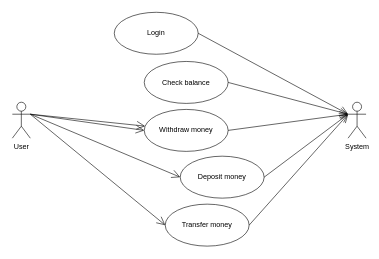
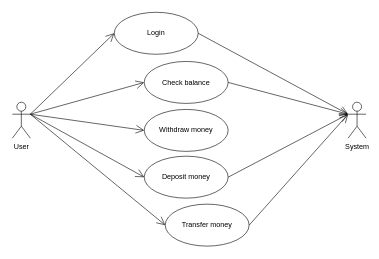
  <mxCell id="0" />
  <mxCell id="1" parent="0" />
  <mxCell id="2" value="User" style="shape=umlActor;verticalLabelPosition=bottom;verticalAlign=top;html=1;" vertex="1" parent="1"><mxGeometry x="20" y="170" width="30" height="60" as="geometry" /></mxCell>
  <mxCell id="3" value="System" style="shape=umlActor;verticalLabelPosition=bottom;verticalAlign=top;html=1;" vertex="1" parent="1"><mxGeometry x="580" y="170" width="30" height="60" as="geometry" /></mxCell>
  <mxCell id="4" value="Login" style="ellipse;whiteSpace=wrap;html=1;" vertex="1" parent="1"><mxGeometry x="190" y="20" width="140" height="70" as="geometry" /></mxCell>
  <mxCell id="5" value="Check balance" style="ellipse;whiteSpace=wrap;html=1;" vertex="1" parent="1"><mxGeometry x="240" y="102" width="140" height="70" as="geometry" /></mxCell>
  <mxCell id="6" value="Withdraw money" style="ellipse;whiteSpace=wrap;html=1;" vertex="1" parent="1"><mxGeometry x="240" y="182" width="140" height="70" as="geometry" /></mxCell>
- <mxCell id="7" value="Deposit money" style="ellipse;whiteSpace=wrap;html=1;" vertex="1" parent="1"><mxGeometry x="300" y="260" width="140" height="70" as="geometry" /></mxCell>
+ <mxCell id="7" value="Deposit money" style="ellipse;whiteSpace=wrap;html=1;" vertex="1" parent="1"><mxGeometry x="240" y="260" width="140" height="70" as="geometry" /></mxCell>
  <mxCell id="8" value="Transfer money" style="ellipse;whiteSpace=wrap;html=1;" vertex="1" parent="1"><mxGeometry x="275" y="340" width="140" height="70" as="geometry" /></mxCell>
- <mxCell id="10" value="" style="endArrow=open;endFill=1;endSize=12;html=1;rounded=0;exitX=1;exitY=0.333;exitDx=0;exitDy=0;exitPerimeter=0;" edge="1" parent="1" source="2" target="6"><mxGeometry width="160" relative="1" as="geometry"><mxPoint x="60" y="200" as="sourcePoint" /><mxPoint x="250" y="65" as="targetPoint" /></mxGeometry></mxCell>
+ <mxCell id="9" value="" style="endArrow=open;endFill=1;endSize=12;html=1;rounded=0;entryX=0;entryY=0.5;entryDx=0;entryDy=0;exitX=1;exitY=0.333;exitDx=0;exitDy=0;exitPerimeter=0;" edge="1" parent="1" source="2" target="4"><mxGeometry width="160" relative="1" as="geometry"><mxPoint x="60" y="200" as="sourcePoint" /><mxPoint x="190" y="40" as="targetPoint" /></mxGeometry></mxCell>
+ <mxCell id="10" value="" style="endArrow=open;endFill=1;endSize=12;html=1;rounded=0;entryX=0;entryY=0.5;entryDx=0;entryDy=0;exitX=1;exitY=0.333;exitDx=0;exitDy=0;exitPerimeter=0;" edge="1" parent="1" source="2" target="5"><mxGeometry width="160" relative="1" as="geometry"><mxPoint x="60" y="200" as="sourcePoint" /><mxPoint x="250" y="65" as="targetPoint" /></mxGeometry></mxCell>
  <mxCell id="11" value="" style="endArrow=open;endFill=1;endSize=12;html=1;rounded=0;entryX=0;entryY=0.5;entryDx=0;entryDy=0;" edge="1" parent="1" target="6"><mxGeometry width="160" relative="1" as="geometry"><mxPoint x="50" y="190" as="sourcePoint" /><mxPoint x="250" y="147" as="targetPoint" /></mxGeometry></mxCell>
  <mxCell id="12" value="" style="endArrow=open;endFill=1;endSize=12;html=1;rounded=0;entryX=0;entryY=0.5;entryDx=0;entryDy=0;" edge="1" parent="1" target="7"><mxGeometry width="160" relative="1" as="geometry"><mxPoint x="50" y="190" as="sourcePoint" /><mxPoint x="250" y="227" as="targetPoint" /></mxGeometry></mxCell>
  <mxCell id="13" value="" style="endArrow=open;endFill=1;endSize=12;html=1;rounded=0;entryX=0;entryY=0.5;entryDx=0;entryDy=0;" edge="1" parent="1" target="8"><mxGeometry width="160" relative="1" as="geometry"><mxPoint x="50" y="190" as="sourcePoint" /><mxPoint x="250" y="305" as="targetPoint" /></mxGeometry></mxCell>
- <mxCell id="14" value="" style="endArrow=open;endFill=1;endSize=12;html=1;rounded=0;entryX=0;entryY=0.333;entryDx=0;entryDy=0;entryPerimeter=0;exitX=1;exitY=0.5;exitDx=0;exitDy=0;" edge="1" parent="1" source="6" target="3"><mxGeometry width="160" relative="1" as="geometry"><mxPoint x="60" y="200" as="sourcePoint" /><mxPoint x="250" y="385" as="targetPoint" /></mxGeometry></mxCell>
  <mxCell id="15" value="" style="endArrow=open;endFill=1;endSize=12;html=1;rounded=0;exitX=1;exitY=0.5;exitDx=0;exitDy=0;" edge="1" parent="1" source="5"><mxGeometry width="160" relative="1" as="geometry"><mxPoint x="390" y="227" as="sourcePoint" /><mxPoint x="580" y="190" as="targetPoint" /></mxGeometry></mxCell>
  <mxCell id="16" value="" style="endArrow=open;endFill=1;endSize=12;html=1;rounded=0;exitX=1;exitY=0.5;exitDx=0;exitDy=0;" edge="1" parent="1" source="4"><mxGeometry width="160" relative="1" as="geometry"><mxPoint x="390" y="147" as="sourcePoint" /><mxPoint x="580" y="190" as="targetPoint" /></mxGeometry></mxCell>
  <mxCell id="17" value="" style="endArrow=open;endFill=1;endSize=12;html=1;rounded=0;exitX=1;exitY=0.5;exitDx=0;exitDy=0;" edge="1" parent="1" source="7"><mxGeometry width="160" relative="1" as="geometry"><mxPoint x="390" y="65" as="sourcePoint" /><mxPoint x="580" y="190" as="targetPoint" /></mxGeometry></mxCell>
  <mxCell id="18" value="" style="endArrow=open;endFill=1;endSize=12;html=1;rounded=0;exitX=1;exitY=0.5;exitDx=0;exitDy=0;" edge="1" parent="1" source="8"><mxGeometry width="160" relative="1" as="geometry"><mxPoint x="390" y="305" as="sourcePoint" /><mxPoint x="580" y="190" as="targetPoint" /></mxGeometry></mxCell>
